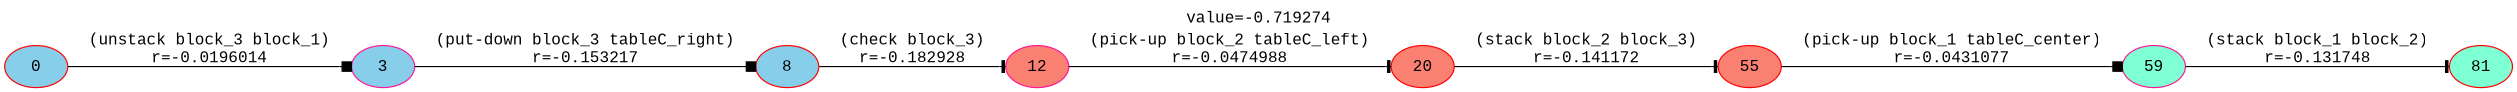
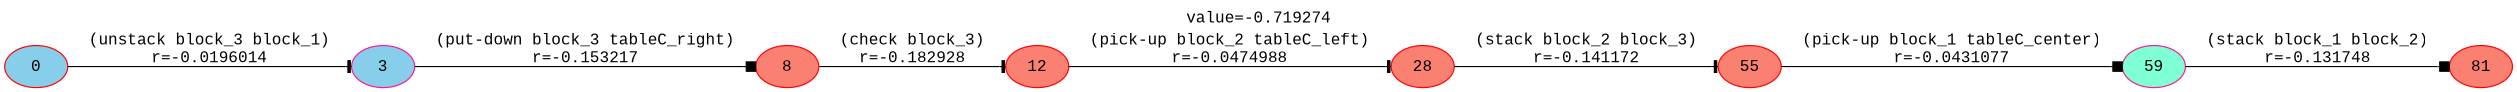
  digraph {
    fontname="Liberation Mono"
    label="value=-0.719274"
    labelloc=top
    rankdir=LR
    node [color=red fillcolor=skyblue fontname="Liberation Mono" style=filled]
    edge [arrowhead=tee fontname="Liberation Mono"]
    0
    3 [color=deeppink]
-   8
-   12 [color=deeppink fillcolor=salmon]
-   20 [fillcolor=salmon]
+   8 [fillcolor=salmon]
+   12 [fillcolor=salmon]
+   20 [fillcolor=salmon label=28]
    n6 [fillcolor=salmon label=55]
    n7 [color=deeppink fillcolor=aquamarine label=59]
-   81 [fillcolor=aquamarine]
-   0 -> 3 [arrowhead=box label="(unstack block_3 block_1)\nr=-0.0196014"]
+   81 [fillcolor=salmon]
+   0 -> 3 [label="(unstack block_3 block_1)\nr=-0.0196014"]
    3 -> 8 [arrowhead=box label="(put-down block_3 tableC_right)\nr=-0.153217"]
    8 -> 12 [label="(check block_3)\nr=-0.182928"]
    12 -> 20 [label="(pick-up block_2 tableC_left)\nr=-0.0474988"]
    20 -> n6 [label="(stack block_2 block_3)\nr=-0.141172"]
    n6 -> n7 [arrowhead=box label="(pick-up block_1 tableC_center)\nr=-0.0431077"]
-   n7 -> 81 [label="(stack block_1 block_2)\nr=-0.131748"]
+   n7 -> 81 [arrowhead=box label="(stack block_1 block_2)\nr=-0.131748"]
  }
